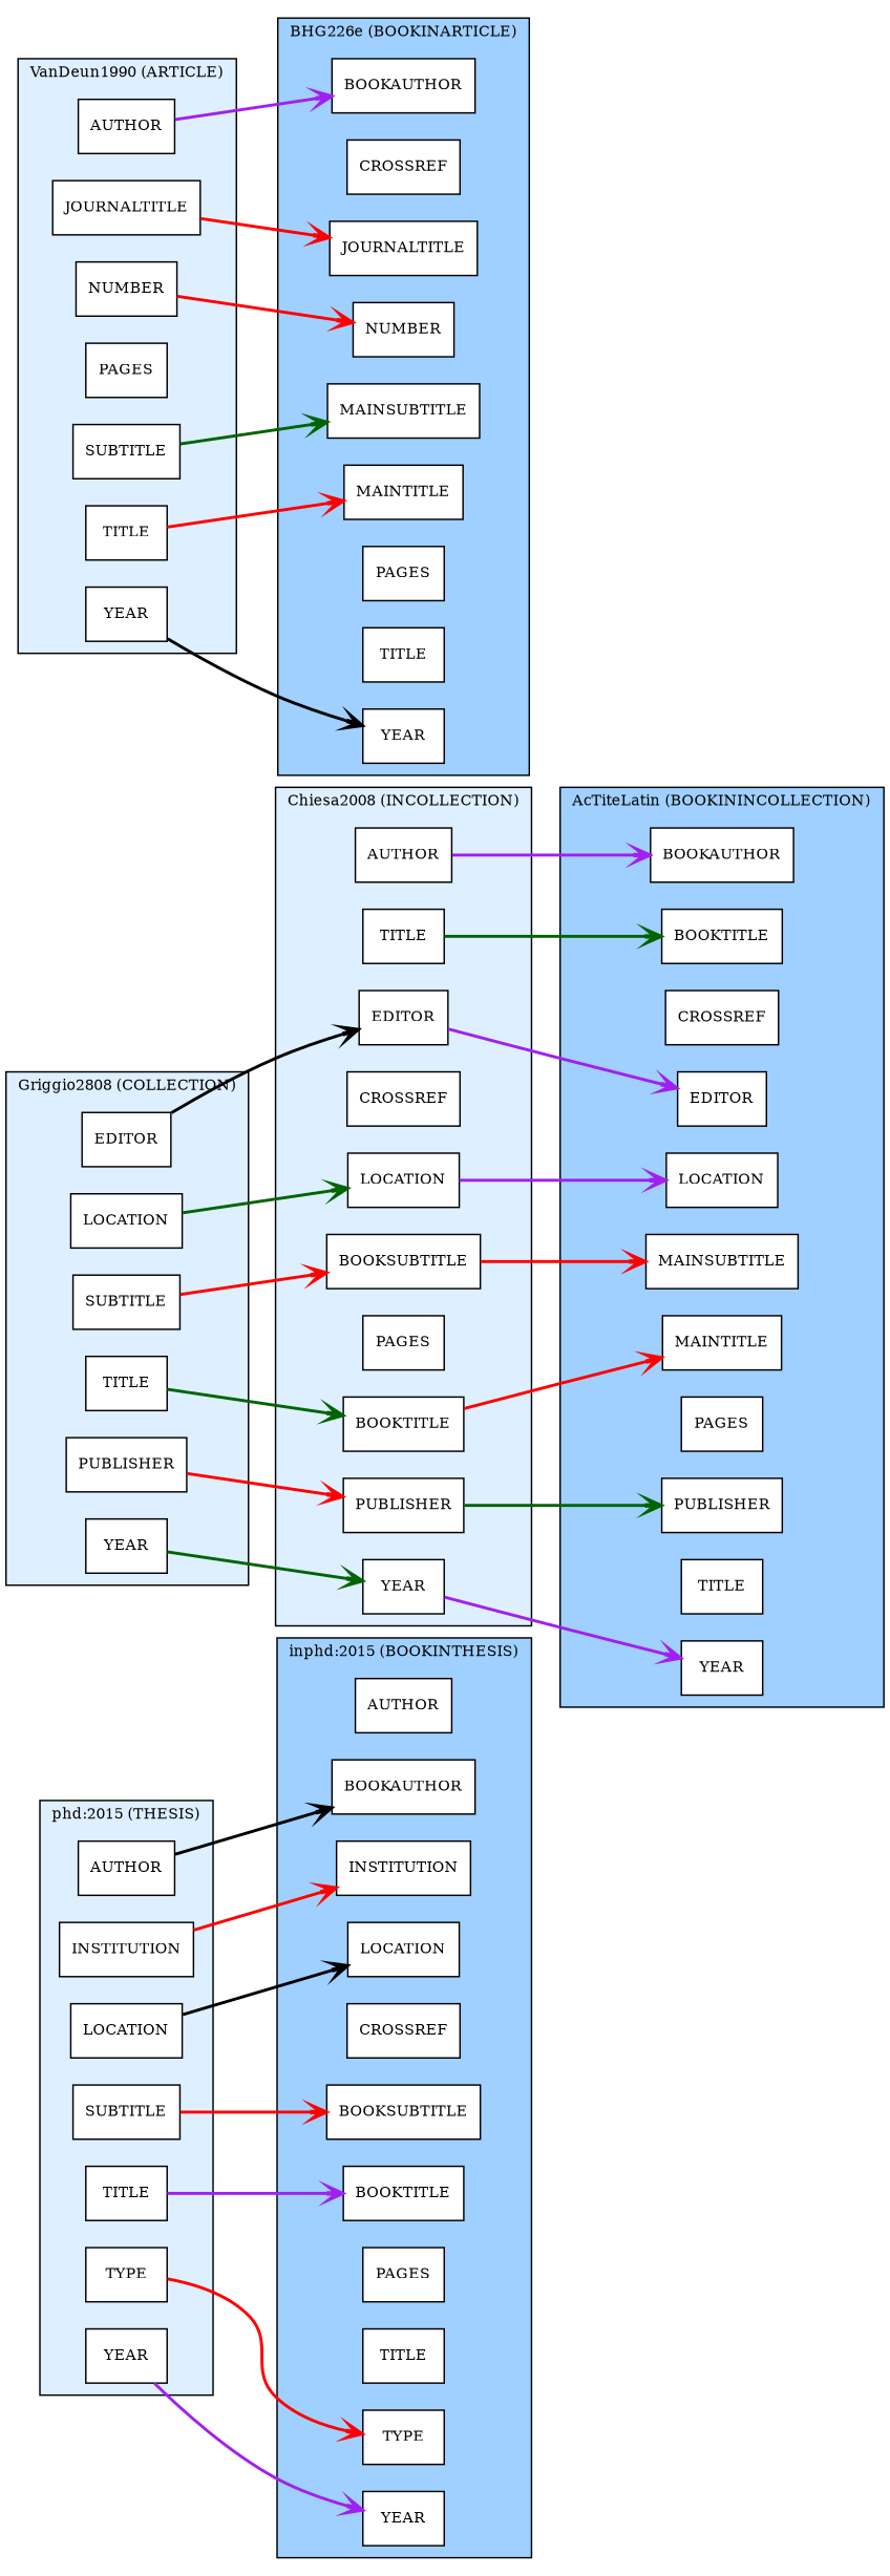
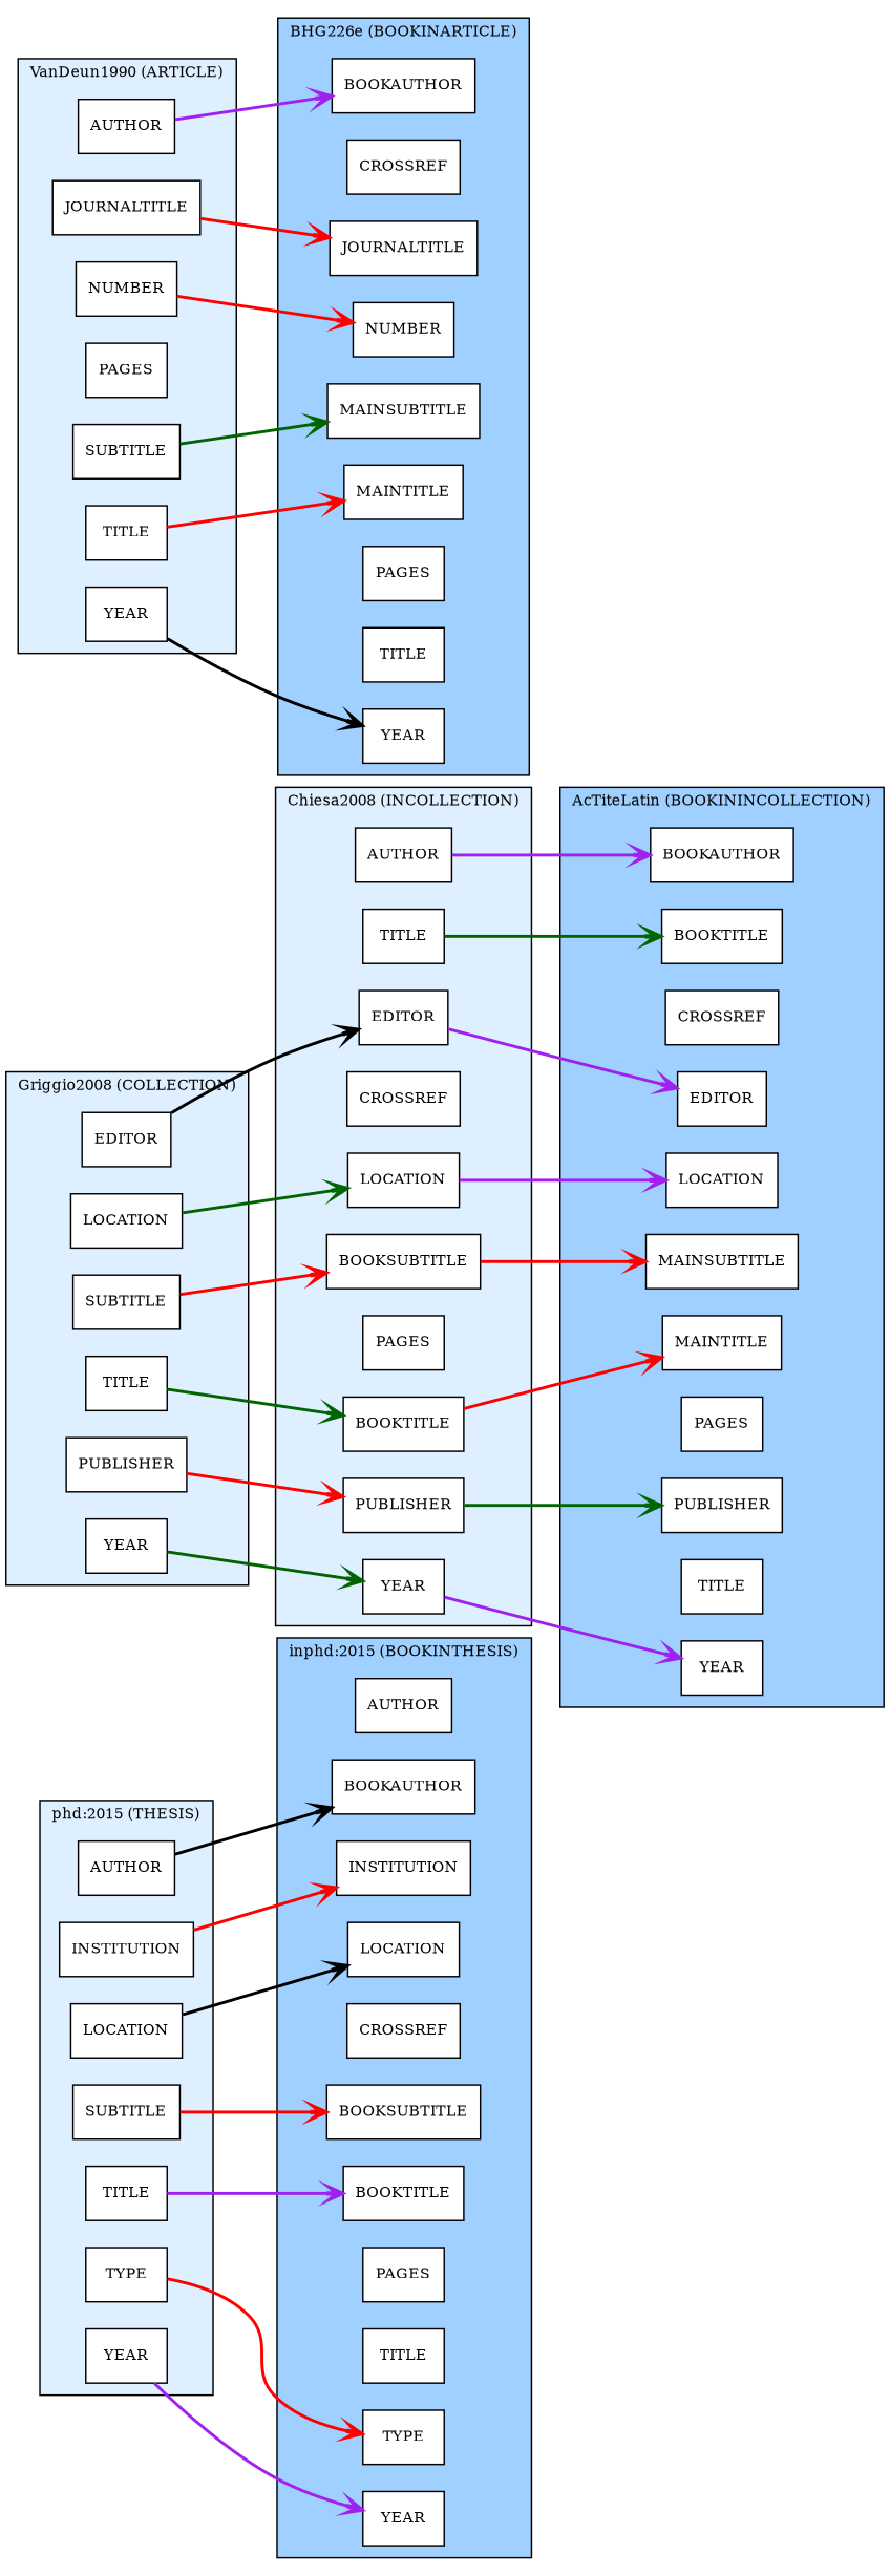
  digraph {
    compound=true
    rankdir=LR
    style=filled
    node [fillcolor=white fontsize=10 shape=box style=filled]
    edge [arrowhead=open color=red penwidth=2.0]
    n1 [label=AUTHOR]
    n2 [label=INSTITUTION]
    n3 [label=LOCATION]
    n4 [label=SUBTITLE]
    n5 [label=TITLE]
    n6 [label=TYPE]
    n7 [label=YEAR]
    n8 [label=EDITOR]
    n9 [label=LOCATION]
    n10 [label=PUBLISHER]
    n11 [label=SUBTITLE]
    n12 [label=TITLE]
    n13 [label=YEAR]
    n14 [label=AUTHOR]
    n15 [label=JOURNALTITLE]
    n16 [label=NUMBER]
    n17 [label=PAGES]
    n18 [label=SUBTITLE]
    n19 [label=TITLE]
    n20 [label=YEAR]
    n21 [label=BOOKAUTHOR]
    n22 [label=CROSSREF]
    n23 [label=JOURNALTITLE]
    n24 [label=MAINSUBTITLE]
    n25 [label=MAINTITLE]
    n26 [label=NUMBER]
    n27 [label=PAGES]
    n28 [label=TITLE]
    n29 [label=YEAR]
    n30 [label=BOOKAUTHOR]
    n31 [label=BOOKTITLE]
    n32 [label=CROSSREF]
    n33 [label=EDITOR]
    n34 [label=LOCATION]
    n35 [label=MAINSUBTITLE]
    n36 [label=MAINTITLE]
    n37 [label=PAGES]
    n38 [label=PUBLISHER]
    n39 [label=TITLE]
    n40 [label=YEAR]
    n41 [label=AUTHOR]
    n42 [label=BOOKSUBTITLE]
    n43 [label=BOOKTITLE]
    n44 [label=CROSSREF]
    n45 [label=EDITOR]
    n46 [label=LOCATION]
    n47 [label=PAGES]
    n48 [label=PUBLISHER]
    n49 [label=TITLE]
    n50 [label=YEAR]
    n51 [label=AUTHOR]
    n52 [label=BOOKAUTHOR]
    n53 [label=BOOKSUBTITLE]
    n54 [label=BOOKTITLE]
    n55 [label=CROSSREF]
    n56 [label=INSTITUTION]
    n57 [label=LOCATION]
    n58 [label=PAGES]
    n59 [label=TITLE]
    n60 [label=TYPE]
    n61 [label=YEAR]
    subgraph cluster_1 {
      fillcolor="#deefff"
      fontsize=10
      label="phd:2015 (THESIS)"
      n1
      n2
      n3
      n4
      n5
      n6
      n7
    }
    subgraph cluster_2 {
      fillcolor="#deefff"
      fontsize=10
-     label="Griggio2808 (COLLECTION)"
+     label="Griggio2008 (COLLECTION)"
      n8
      n9
      n10
      n11
      n12
      n13
    }
    subgraph cluster_3 {
      fillcolor="#deefff"
      fontsize=10
      label="VanDeun1990 (ARTICLE)"
      n14
      n15
      n16
      n17
      n18
      n19
      n20
    }
    subgraph cluster_4 {
      fillcolor="#a0d0ff"
      fontsize=10
      label="BHG226e (BOOKINARTICLE)"
      n21
      n22
      n23
      n24
      n25
      n26
      n27
      n28
      n29
    }
    subgraph cluster_5 {
      fillcolor="#a0d0ff"
      fontsize=10
      label="AcTiteLatin (BOOKININCOLLECTION)"
      n30
      n31
      n32
      n33
      n34
      n35
      n36
      n37
      n38
      n39
      n40
    }
    subgraph cluster_6 {
      fillcolor="#deefff"
      fontsize=10
      label="Chiesa2008 (INCOLLECTION)"
      n41
      n42
      n43
      n44
      n45
      n46
      n47
      n48
      n49
      n50
    }
    subgraph cluster_7 {
      fillcolor="#a0d0ff"
      fontsize=10
      label="inphd:2015 (BOOKINTHESIS)"
      n51
      n52
      n53
      n54
      n55
      n56
      n57
      n58
      n59
      n60
      n61
    }
    n1 -> n52 [color=black]
    n2 -> n56
    n3 -> n57 [color=black]
    n4 -> n53
    n5 -> n54 [color=purple]
    n6 -> n60
    n7 -> n61 [color=purple]
    n8 -> n45 [color=black]
    n9 -> n46 [color=darkgreen]
    n10 -> n48
    n11 -> n42
    n12 -> n43 [color=darkgreen]
    n13 -> n50 [color=darkgreen]
    n14 -> n21 [color=purple]
    n15 -> n23
    n16 -> n26
    n18 -> n24 [color=darkgreen]
    n19 -> n25
    n20 -> n29 [color=black]
    n41 -> n30 [color=purple]
    n42 -> n35
    n43 -> n36
    n45 -> n33 [color=purple]
    n46 -> n34 [color=purple]
    n48 -> n38 [color=darkgreen]
    n49 -> n31 [color=darkgreen]
    n50 -> n40 [color=purple]
  }
